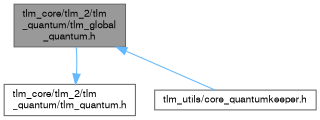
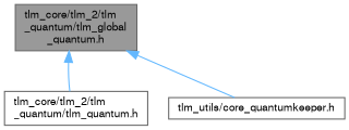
  digraph {
    node [color=grey40 fillcolor=white fontname=FreeSans fontsize=10 shape=box style=filled]
    edge [color=steelblue1 dir=back fontname=FreeSans fontsize=10 labelfontname=FreeSans labelfontsize=10 style=solid]
    n1 [color=gray40 fillcolor=grey60 fontcolor=black height=0.2 label="tlm_core/tlm_2/tlm\l_quantum/tlm_global\l_quantum.h" width=0.4]
    n2 [height=0.2 label="tlm_core/tlm_2/tlm\l_quantum/tlm_quantum.h" width=0.4]
    n3 [height=0.2 label="tlm_utils/core_quantumkeeper.h" width=0.4]
-   n2 -> n1
+   n1 -> n2
    n1 -> n3
  }
